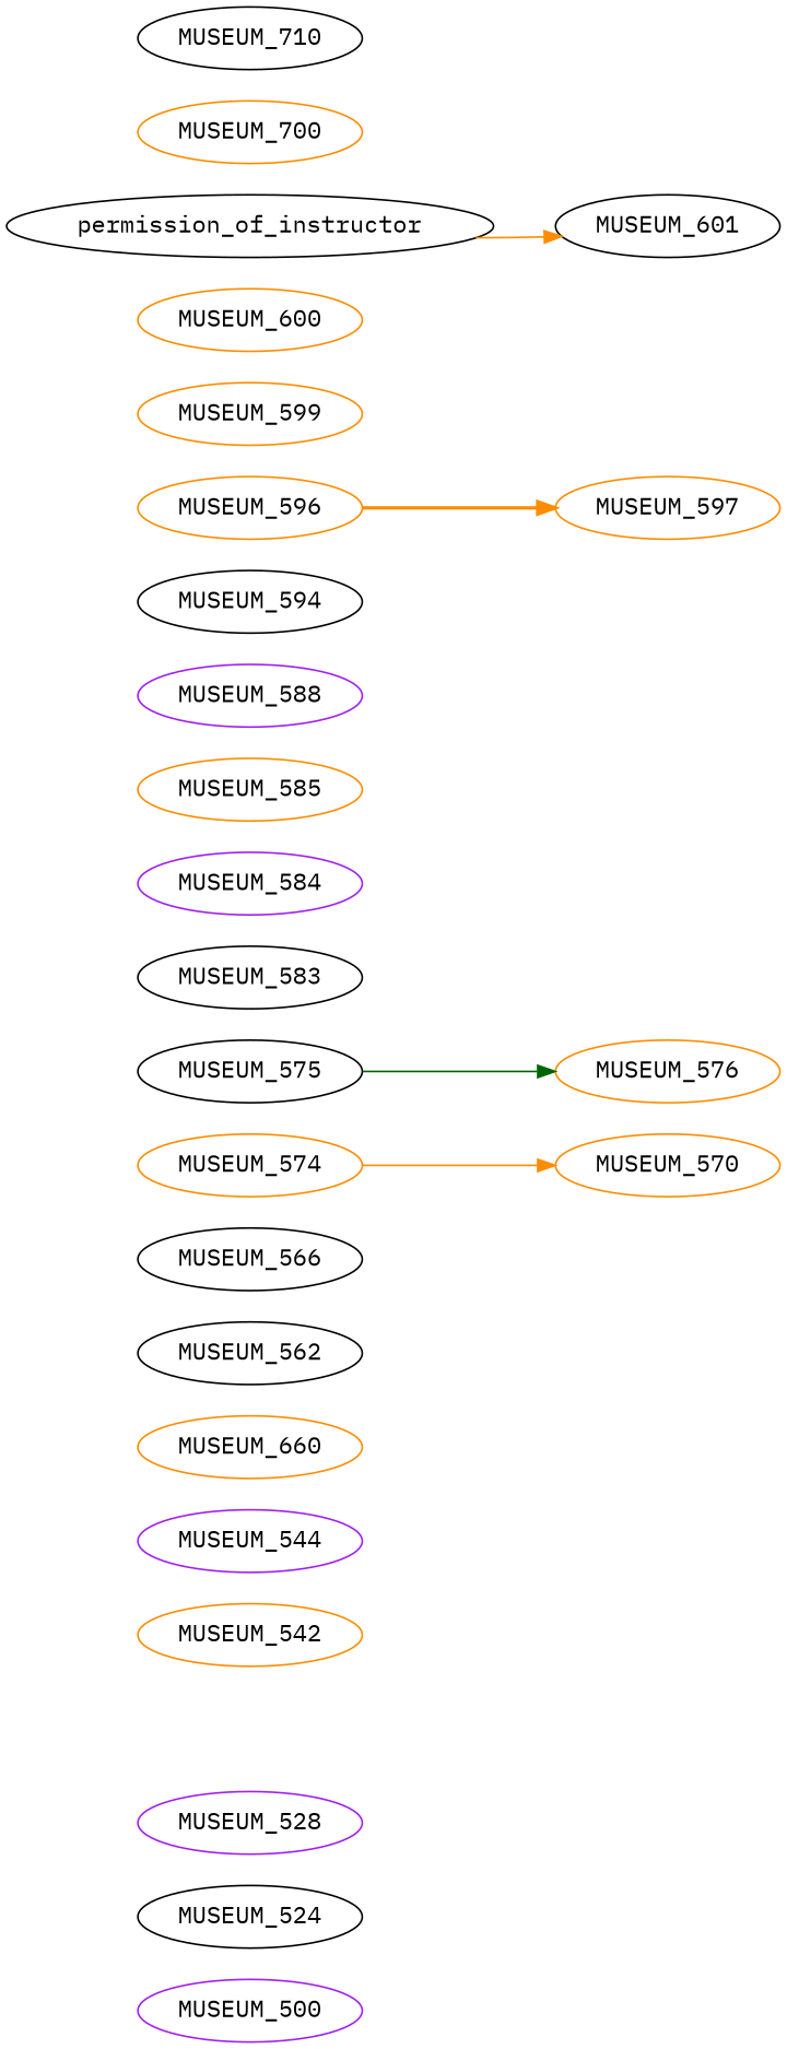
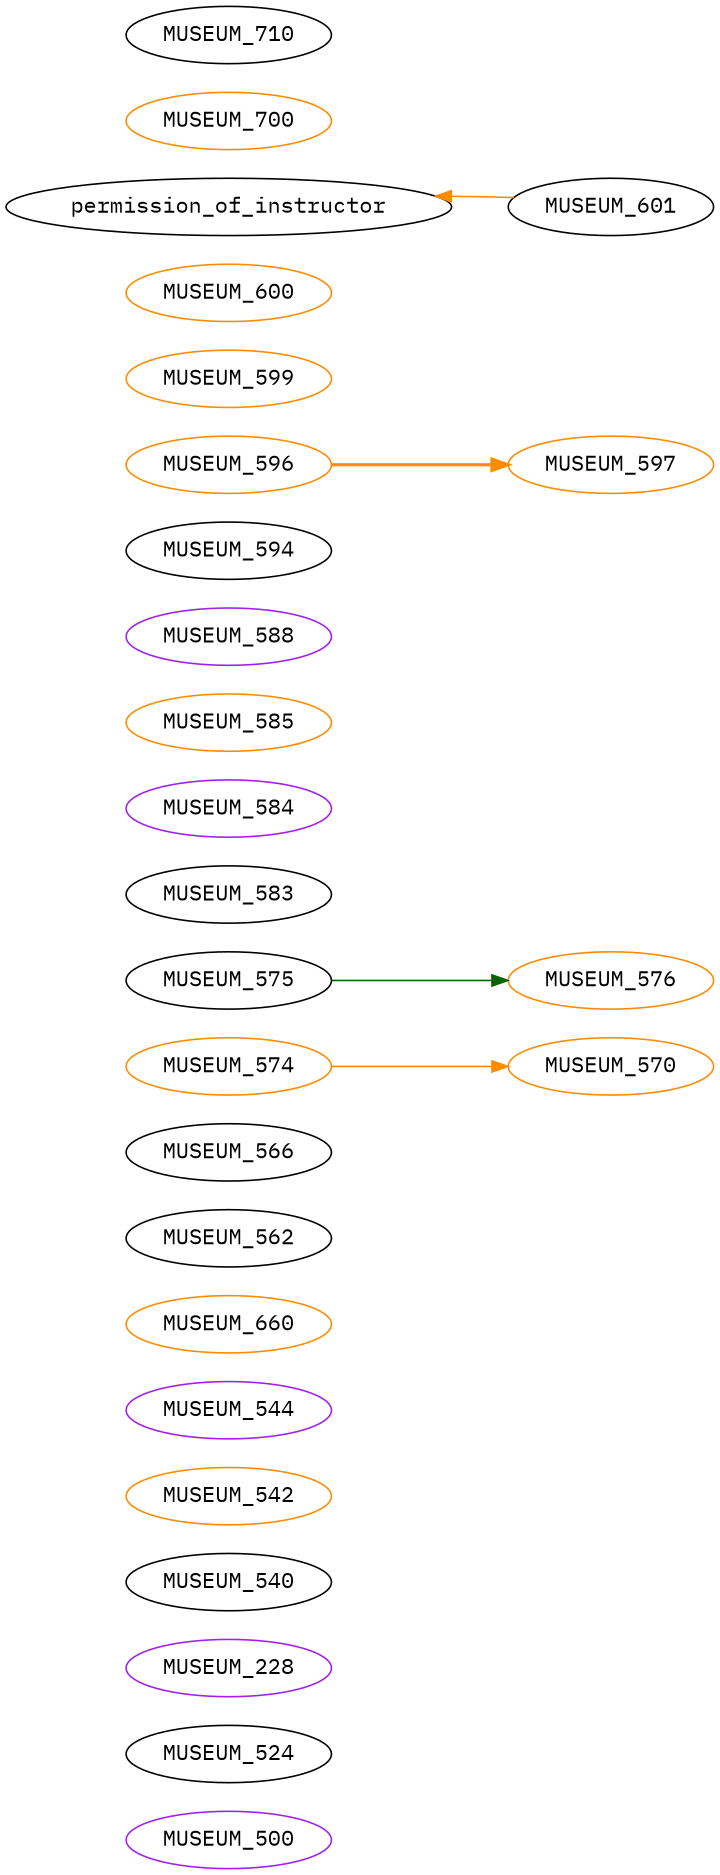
  digraph {
    fontname="IBM Plex Mono"
    rankdir=LR
    node [color=darkorange fontname="IBM Plex Mono"]
    edge [color=darkorange fontname="IBM Plex Mono" style=solid]
    MUSEUM_500 [color=purple]
    MUSEUM_524 [color=black]
-   MUSEUM_528 [color=purple]
+   MUSEUM_528 [color=purple label=MUSEUM_228]
+   MUSEUM_540 [color=black]
    MUSEUM_542
    MUSEUM_544 [color=purple]
    n7 [label=MUSEUM_660]
    MUSEUM_562 [color=black]
    MUSEUM_566 [color=black]
    MUSEUM_574
    MUSEUM_570
    MUSEUM_575 [color=black]
    MUSEUM_576
    MUSEUM_583 [color=black]
    MUSEUM_584 [color=purple]
    MUSEUM_585
    MUSEUM_588 [color=purple]
    MUSEUM_594 [color=black]
    MUSEUM_596
    MUSEUM_597
    MUSEUM_599
    MUSEUM_600
    permission_of_instructor [color=black]
    MUSEUM_601 [color=black]
    MUSEUM_700
    MUSEUM_710 [color=black]
    MUSEUM_574 -> MUSEUM_570
    MUSEUM_575 -> MUSEUM_576 [color=darkgreen]
    MUSEUM_596 -> MUSEUM_597 [style=bold]
-   permission_of_instructor -> MUSEUM_601
+   MUSEUM_601 -> permission_of_instructor
  }
